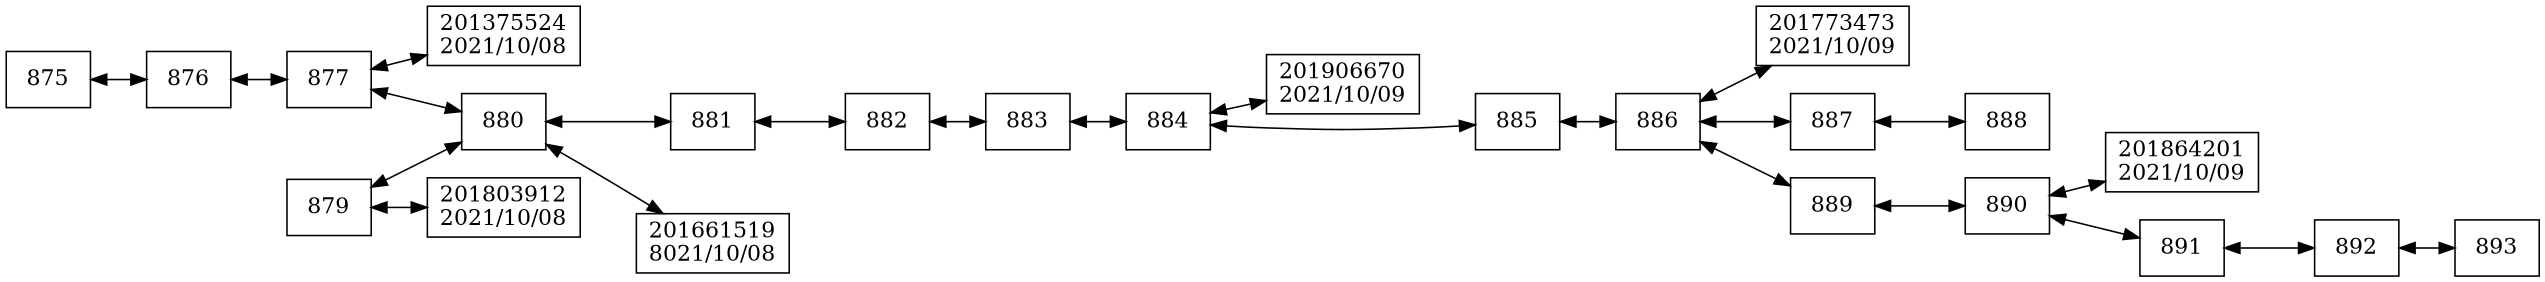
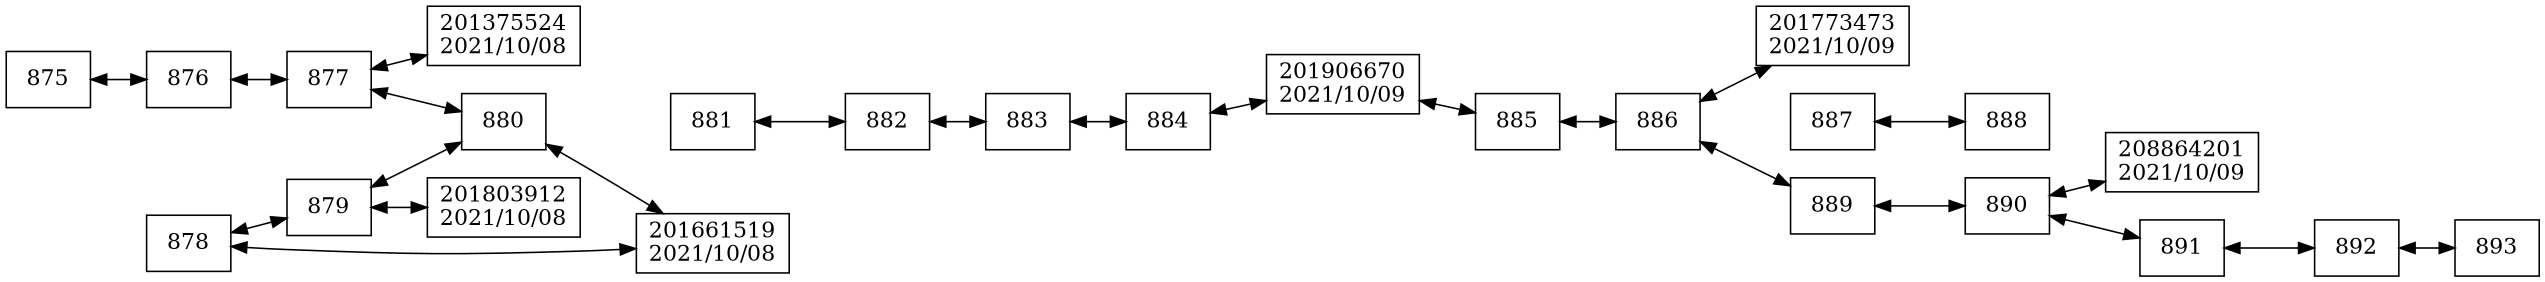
  digraph {
    compound=true
    rankdir=LR
    node [shape=box]
    edge [dir=both]
    n1 [label=875]
    n2 [label=876]
    n3 [label=877]
    n4 [label="201375524\n2021/10/08"]
    n5 [label=880]
-   n7 [label="201661519\n8021/10/08"]
+   n6 [label=878]
+   n7 [label="201661519\n2021/10/08"]
    n8 [label=879]
    n9 [label="201803912\n2021/10/08"]
    n10 [label=881]
    n11 [label=882]
    n12 [label=883]
    n13 [label=884]
    n14 [label="201906670\n2021/10/09"]
    n15 [label=885]
    n16 [label=886]
    n17 [label="201773473\n2021/10/09"]
    n18 [label=887]
    n19 [label=889]
    n20 [label=888]
    n21 [label=890]
-   n22 [label="201864201\n2021/10/09"]
+   n22 [label="208864201\n2021/10/09"]
    n23 [label=891]
    n24 [label=892]
    n25 [label=893]
    n1 -> n2
    n2 -> n3
    n3 -> n4
    n3 -> n5
    n5 -> n7
-   n5 -> n10
+   n6 -> n7
+   n6 -> n8
    n8 -> n5
    n8 -> n9
    n10 -> n11
    n11 -> n12
    n12 -> n13
    n13 -> n14
-   n13 -> n15
+   n14 -> n15
    n15 -> n16
    n16 -> n17
-   n16 -> n18
    n16 -> n19
    n18 -> n20
    n19 -> n21
    n21 -> n22
    n21 -> n23
    n23 -> n24
    n24 -> n25
  }
